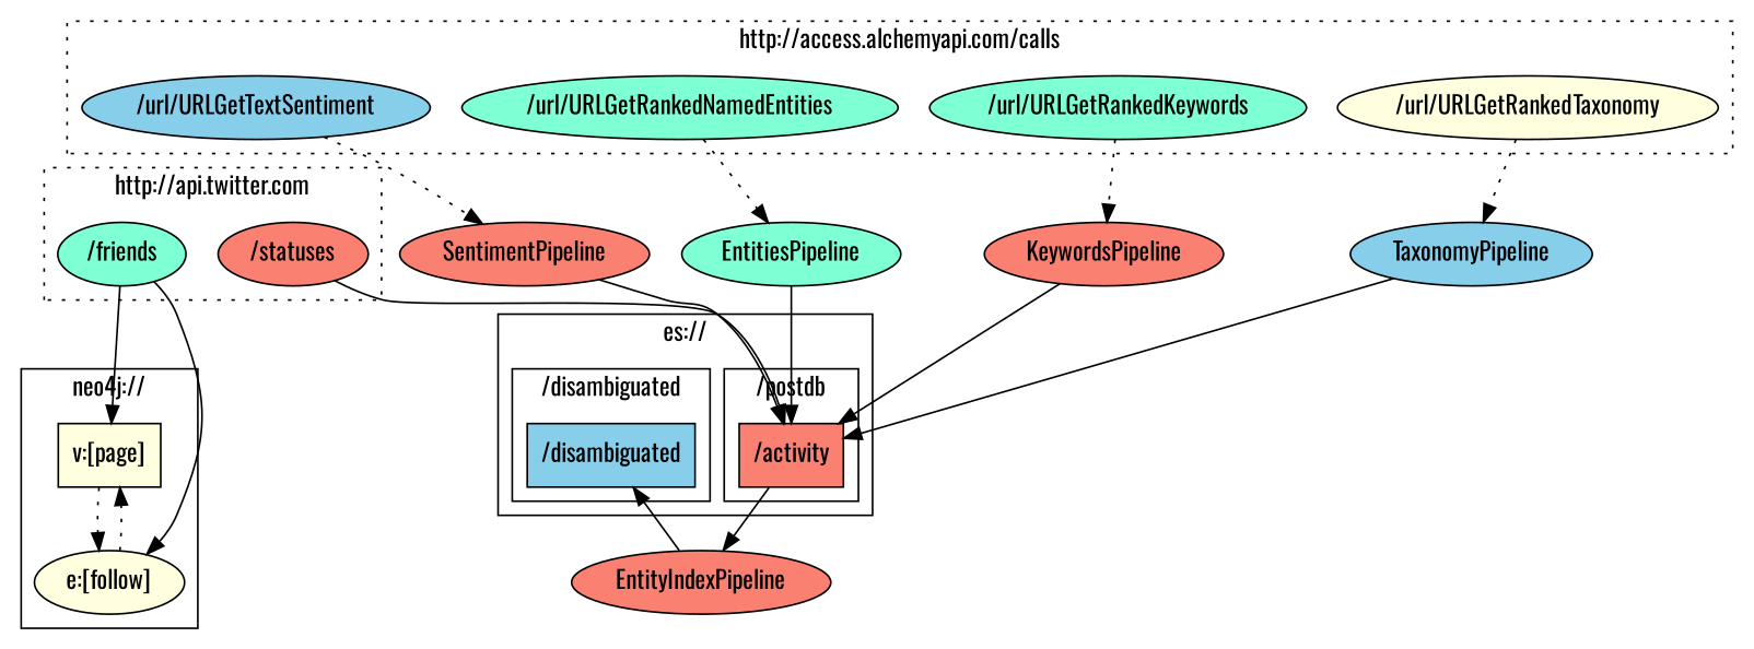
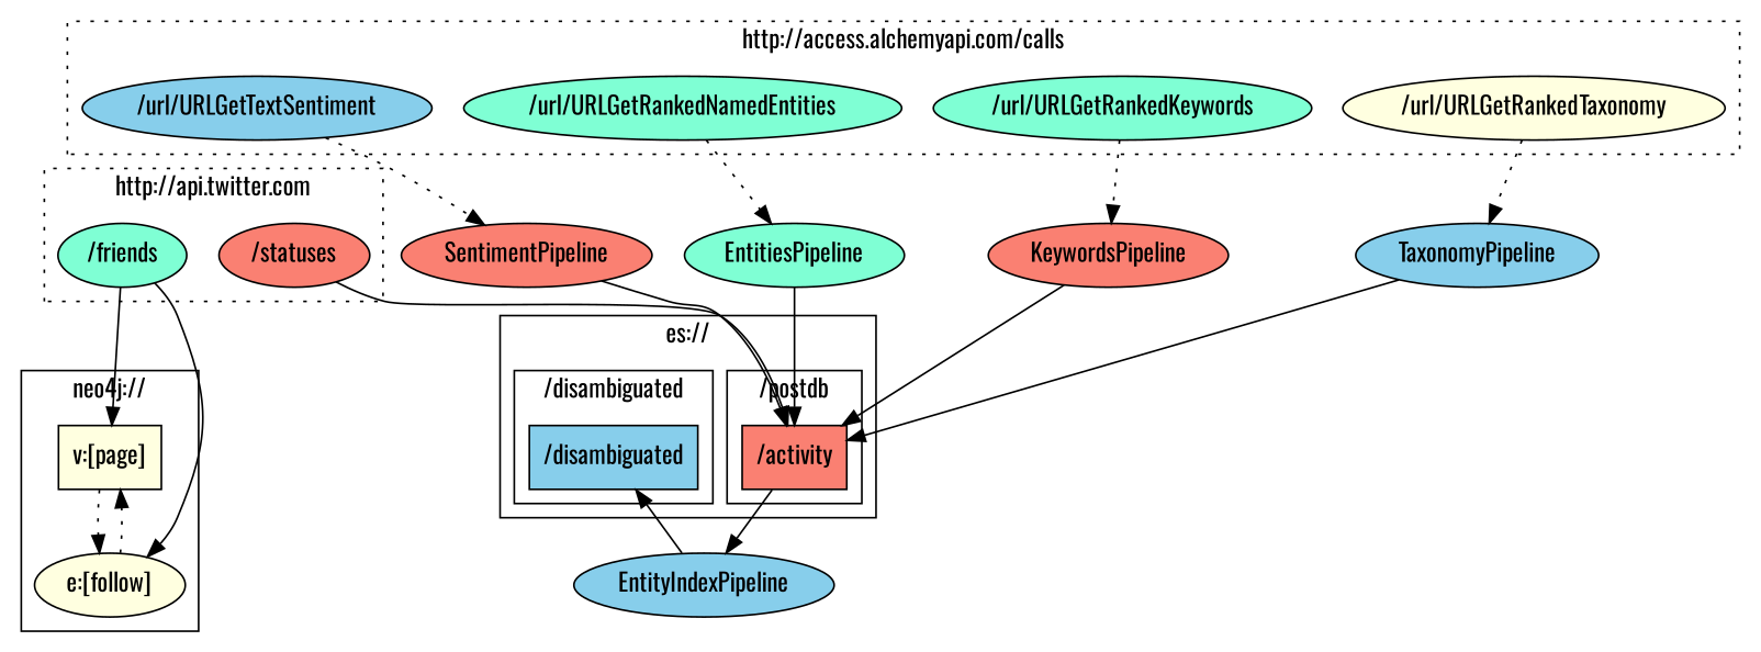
  digraph {
    compound=true
    fontname=Oswald
    rankdir=TB
    splines=true
    node [fillcolor=aquamarine fontname=Oswald style=filled]
    edge [fontname=Oswald]
    n1 [label="/friends"]
    n2 [fillcolor=salmon label="/statuses"]
    n3 [fillcolor=skyblue label="/url/URLGetTextSentiment"]
    n4 [label="/url/URLGetRankedNamedEntities"]
    n5 [label="/url/URLGetRankedKeywords"]
    n6 [fillcolor=lightyellow label="/url/URLGetRankedTaxonomy"]
    n7 [fillcolor=salmon label="/activity" shape=box]
    n8 [fillcolor=skyblue label="/disambiguated" shape=box]
    n9 [fillcolor=lightyellow label="v:[page]" shape=box]
    n10 [fillcolor=lightyellow label="e:[follow]"]
    SentimentPipeline [fillcolor=salmon]
    EntitiesPipeline
    KeywordsPipeline [fillcolor=salmon]
    TaxonomyPipeline [fillcolor=skyblue]
-   EntityIndexPipeline [fillcolor=salmon]
+   EntityIndexPipeline [fillcolor=skyblue]
    subgraph cluster_1 {
      label="http://api.twitter.com"
      style=dotted
      n1
      n2
    }
    subgraph cluster_2 {
      label="http://access.alchemyapi.com/calls"
      style=dotted
      n3
      n4
      n5
      n6
    }
    subgraph cluster_3 {
      label="es://"
      style=solid
      subgraph cluster_4 {
        label="/postdb"
        style=solid
        n7
      }
      subgraph cluster_5 {
        label="/disambiguated"
        style=solid
        n8
      }
    }
    subgraph cluster_6 {
      label="neo4j://"
      style=solid
      n9
      n10
    }
    n1 -> n9
    n1 -> n10
    n2 -> n7
    n3 -> SentimentPipeline [style=dotted]
    n4 -> EntitiesPipeline [style=dotted]
    n5 -> KeywordsPipeline [style=dotted]
    n6 -> TaxonomyPipeline [style=dotted]
    n7 -> EntityIndexPipeline
    n9 -> n10 [style=dotted]
    n10 -> n9 [style=dotted]
    SentimentPipeline -> n7
    EntitiesPipeline -> n7
    KeywordsPipeline -> n7
    TaxonomyPipeline -> n7
    EntityIndexPipeline -> n8
  }
